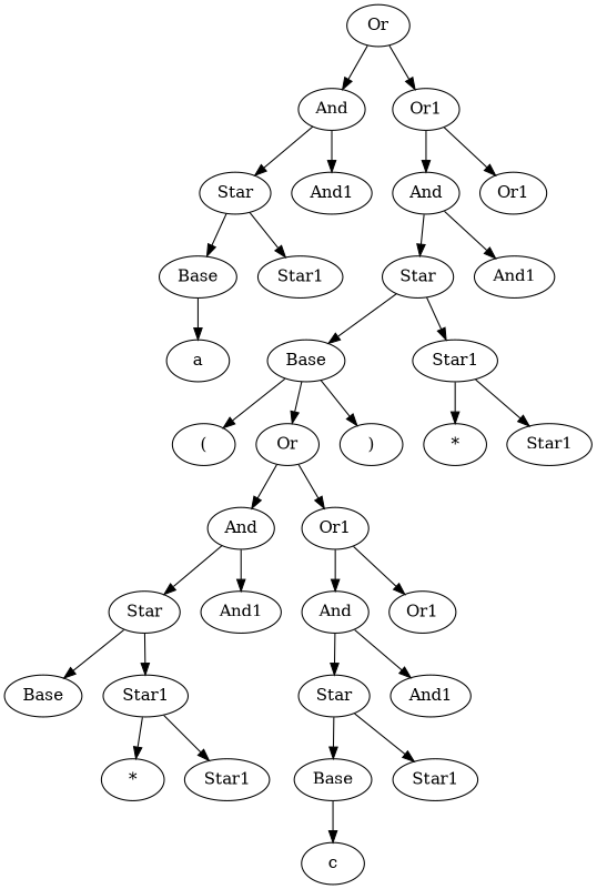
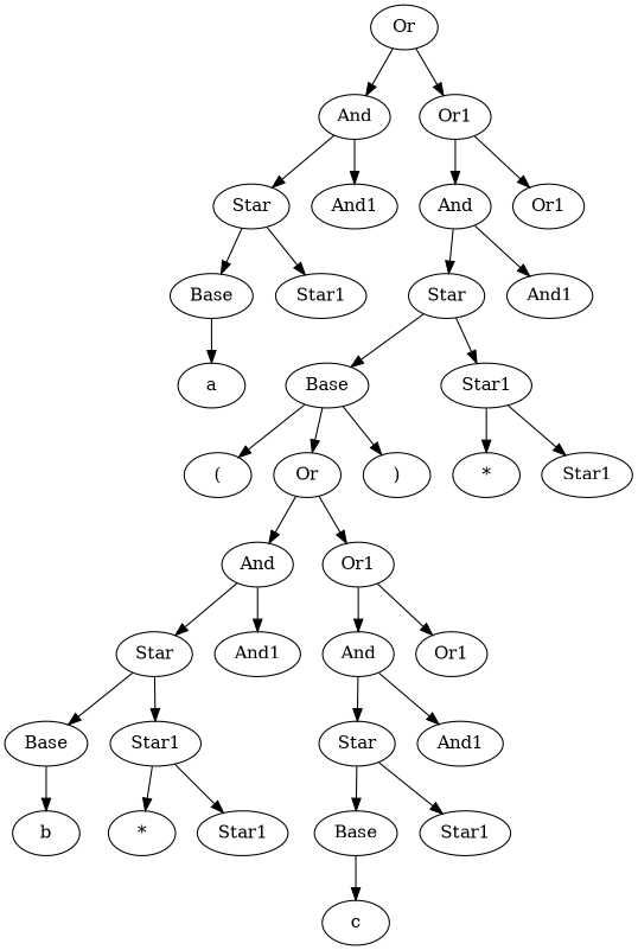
  digraph {
    n1 [label=Or]
    n2 [label=And]
    n3 [label=Or1]
    n4 [label=Star]
    n5 [label=And1]
    n6 [label=And]
    n7 [label=Or1]
    n8 [label=Base]
    n9 [label=Star1]
    n10 [label=a]
    n11 [label=Star]
    n12 [label=And1]
    n13 [label=Base]
    n14 [label=Star1]
    n15 [label="("]
    n16 [label=Or]
    n17 [label=")"]
    n18 [label="*"]
    n19 [label=Star1]
    n20 [label=And]
    n21 [label=Or1]
    n22 [label=Star]
    n23 [label=And1]
    n24 [label=And]
    n25 [label=Or1]
    n26 [label=Base]
    n27 [label=Star1]
+   n28 [label=b]
    n29 [label="*"]
    n30 [label=Star1]
    n31 [label=Star]
    n32 [label=And1]
    n33 [label=Base]
    n34 [label=Star1]
    n35 [label=c]
    n1 -> n2
    n1 -> n3
    n2 -> n4
    n2 -> n5
    n3 -> n6
    n3 -> n7
    n4 -> n8
    n4 -> n9
    n6 -> n11
    n6 -> n12
    n8 -> n10
    n11 -> n13
    n11 -> n14
    n13 -> n15
    n13 -> n16
    n13 -> n17
    n14 -> n18
    n14 -> n19
    n16 -> n20
    n16 -> n21
    n20 -> n22
    n20 -> n23
    n21 -> n24
    n21 -> n25
    n22 -> n26
    n22 -> n27
    n24 -> n31
    n24 -> n32
+   n26 -> n28
    n27 -> n29
    n27 -> n30
    n31 -> n33
    n31 -> n34
    n33 -> n35
  }
